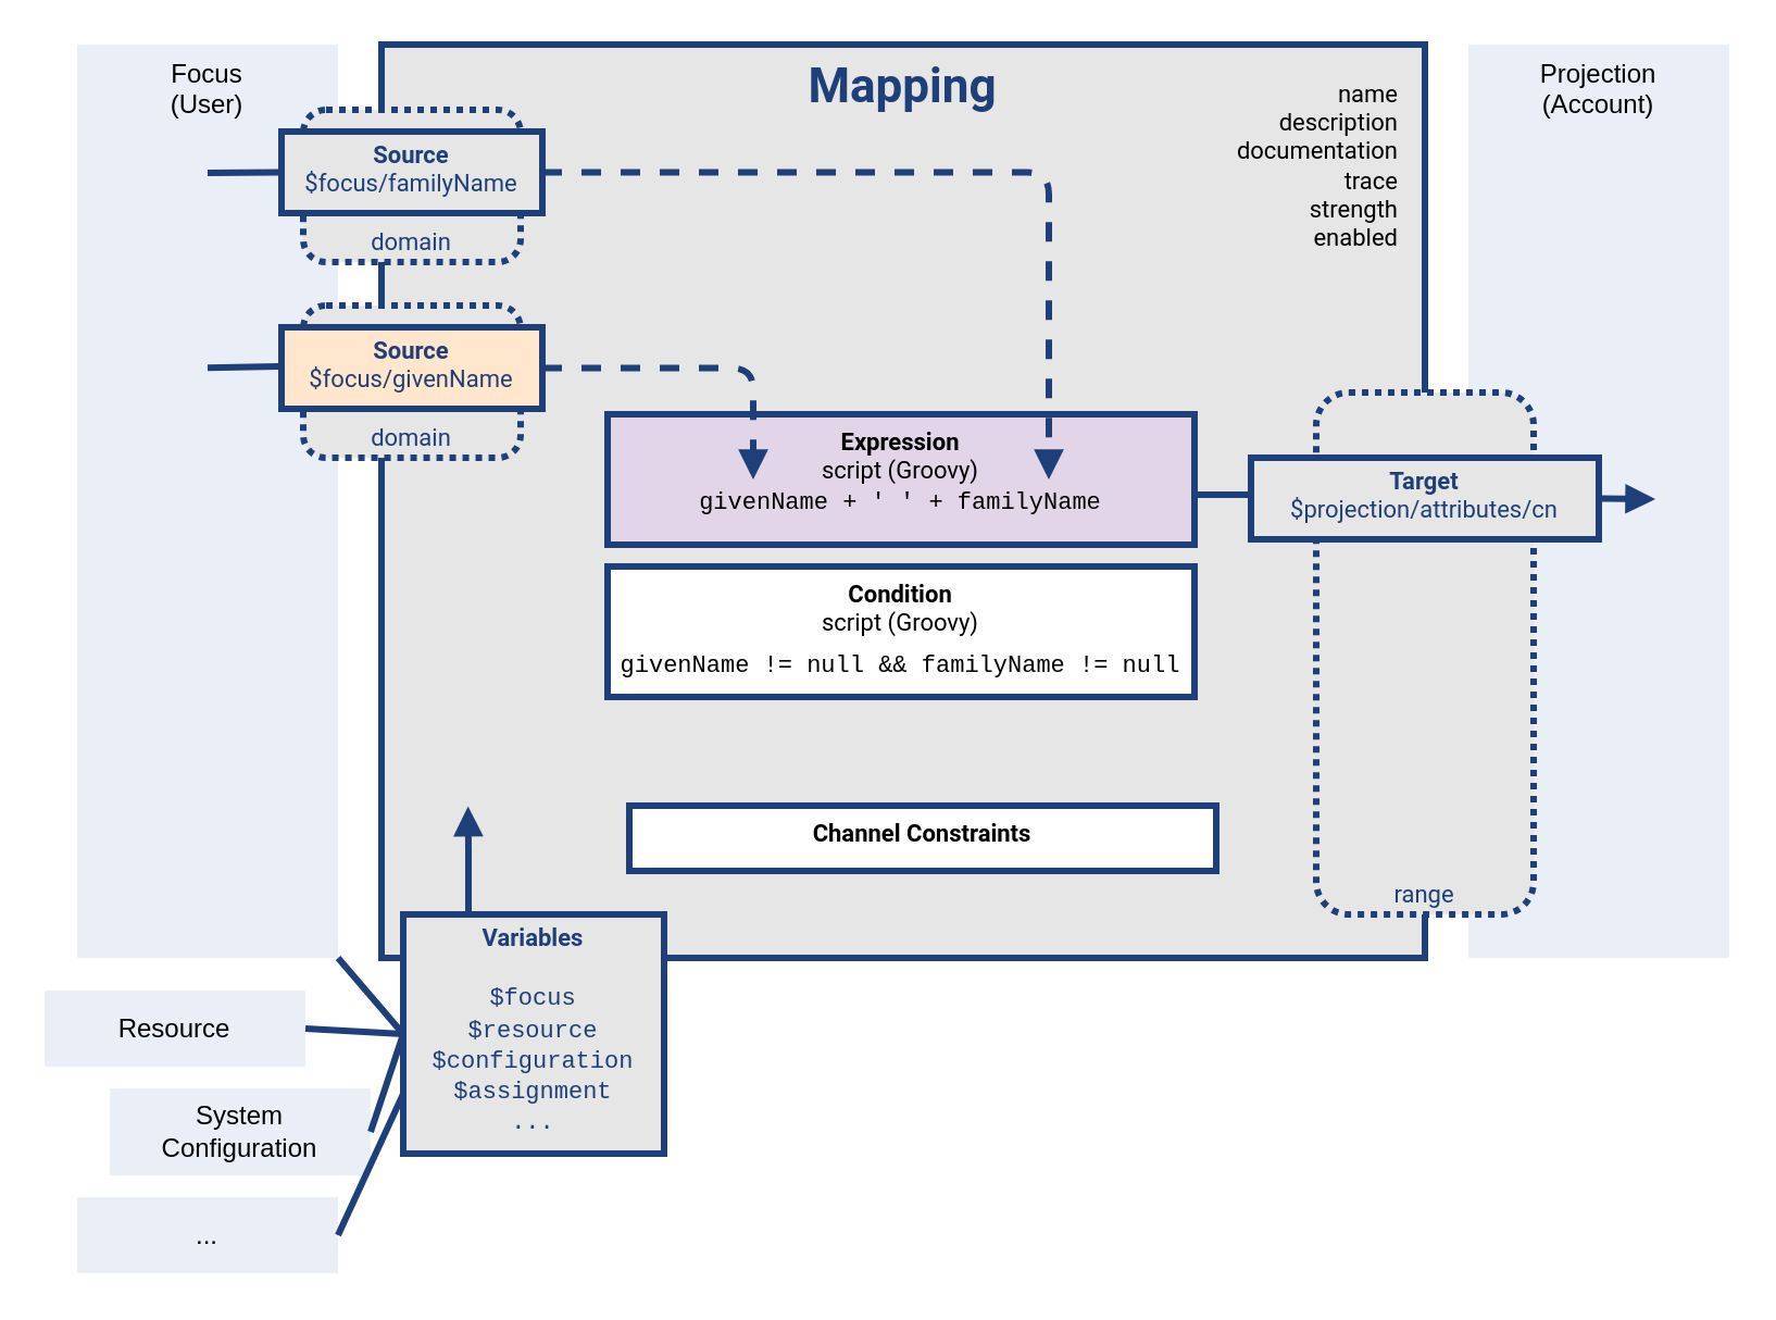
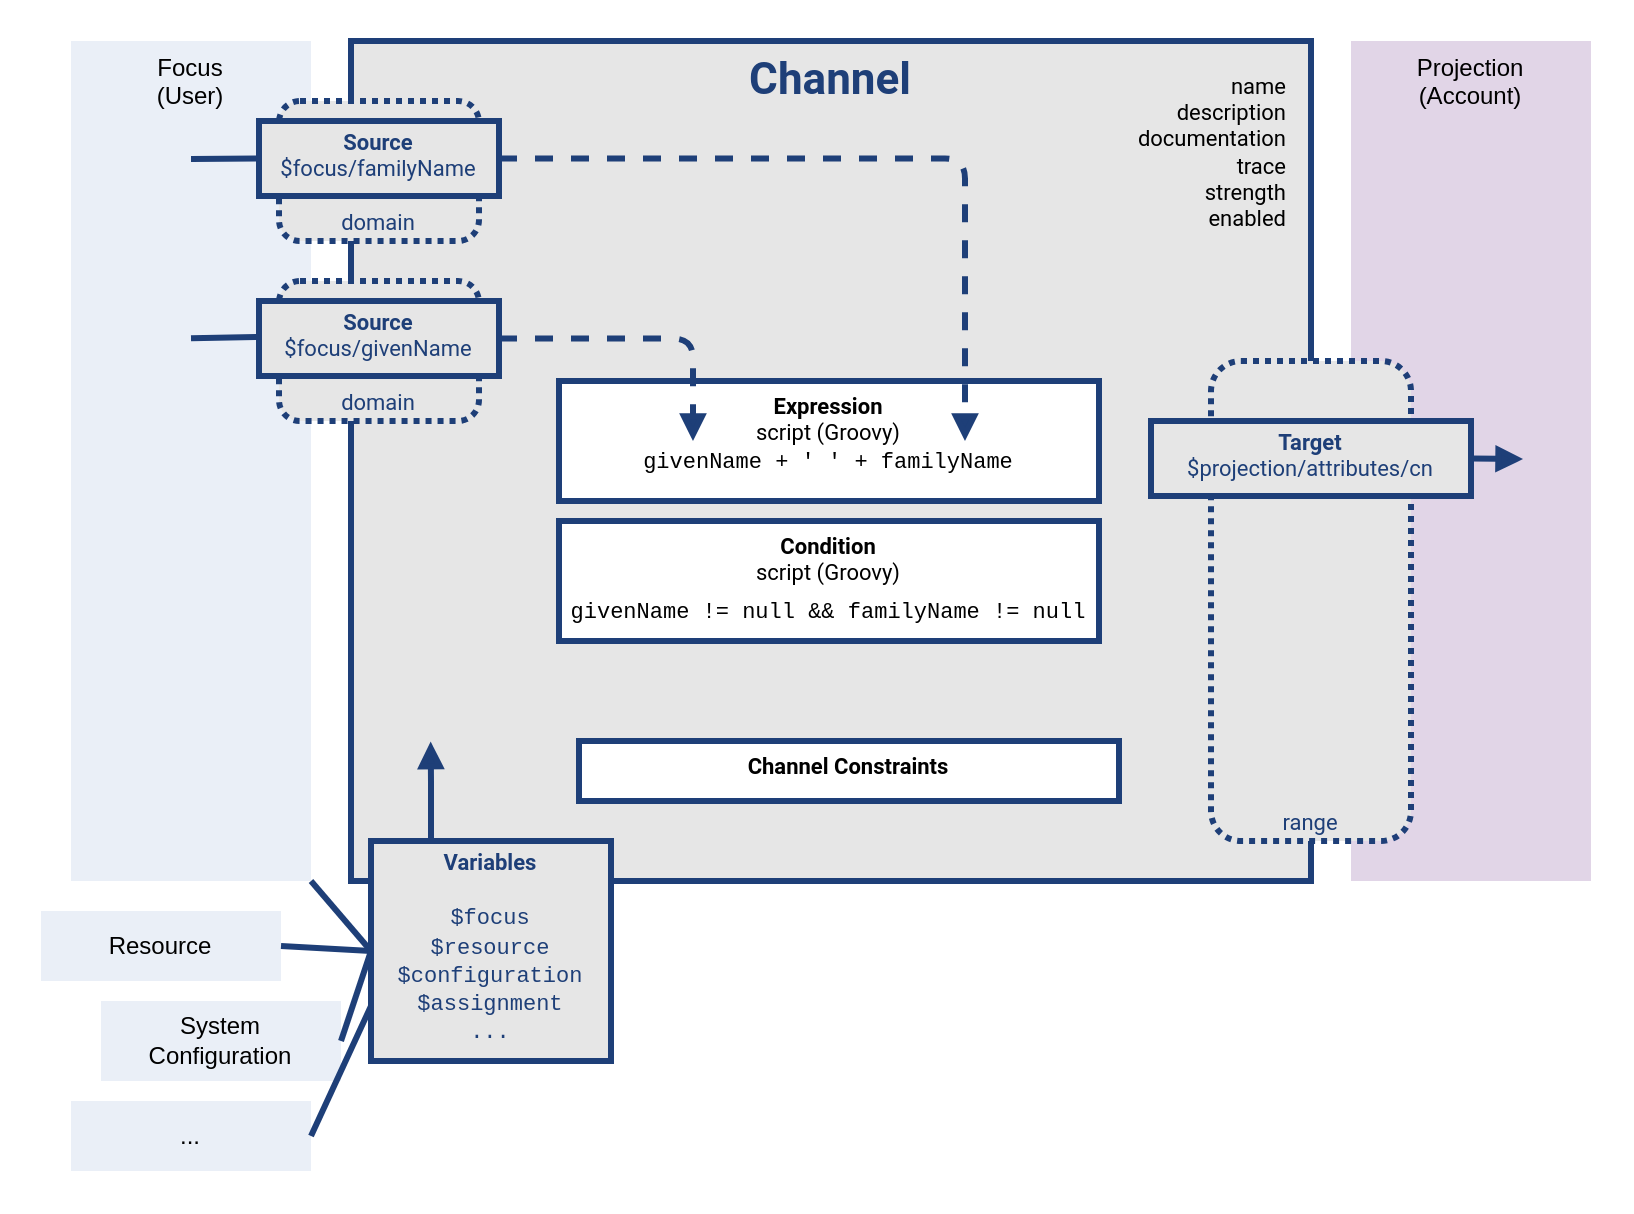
  <mxCell id="0" />
  <mxCell id="1" parent="0" />
- <mxCell id="2" value="Projection&lt;br&gt;(Account)" style="rounded=0;whiteSpace=wrap;html=1;strokeWidth=2;perimeterSpacing=0;glass=0;strokeColor=none;fillColor=#EAEFF7;verticalAlign=top;" vertex="1" parent="1"><mxGeometry x="675" y="20" width="120" height="420" as="geometry" /></mxCell>
+ <mxCell id="2" value="Projection&lt;br&gt;(Account)" style="rounded=0;whiteSpace=wrap;html=1;strokeWidth=2;perimeterSpacing=0;glass=0;strokeColor=none;fillColor=#e1d5e7;verticalAlign=top;" vertex="1" parent="1"><mxGeometry x="675" y="20" width="120" height="420" as="geometry" /></mxCell>
  <mxCell id="3" value="Focus&lt;br&gt;(User)" style="rounded=0;whiteSpace=wrap;html=1;strokeWidth=2;perimeterSpacing=0;glass=0;strokeColor=none;fillColor=#EAEFF7;verticalAlign=top;" vertex="1" parent="1"><mxGeometry x="35" y="20" width="120" height="420" as="geometry" /></mxCell>
- <mxCell id="4" value="&lt;font color=&quot;#1e3f78&quot; style=&quot;font-size: 22px&quot;&gt;Mapping&lt;/font&gt;" style="rounded=0;whiteSpace=wrap;html=1;strokeWidth=3;perimeterSpacing=0;glass=0;strokeColor=#1E3F78;fontFamily=Roboto;fontSource=https%3A%2F%2Ffonts.googleapis.com%2Fcss%3Ffamily%3DRoboto;fontColor=#FFFFFF;fontSize=11;fontStyle=1;spacing=2;verticalAlign=top;fillColor=#E6E6E6;" parent="1" vertex="1"><mxGeometry x="175" y="20" width="480" height="420" as="geometry" /></mxCell>
+ <mxCell id="4" value="&lt;font color=&quot;#1e3f78&quot; style=&quot;font-size: 22px&quot;&gt;Channel&lt;/font&gt;" style="rounded=0;whiteSpace=wrap;html=1;strokeWidth=3;perimeterSpacing=0;glass=0;strokeColor=#1E3F78;fontFamily=Roboto;fontSource=https%3A%2F%2Ffonts.googleapis.com%2Fcss%3Ffamily%3DRoboto;fontColor=#FFFFFF;fontSize=11;fontStyle=1;spacing=2;verticalAlign=top;fillColor=#E6E6E6;" parent="1" vertex="1"><mxGeometry x="175" y="20" width="480" height="420" as="geometry" /></mxCell>
  <mxCell id="5" value="&lt;font color=&quot;#1e3f78&quot;&gt;&lt;span style=&quot;font-weight: 400&quot;&gt;domain&lt;/span&gt;&lt;/font&gt;" style="rounded=1;whiteSpace=wrap;html=1;strokeWidth=3;perimeterSpacing=0;glass=0;strokeColor=#1E3F78;fontFamily=Roboto;fontSource=https%3A%2F%2Ffonts.googleapis.com%2Fcss%3Ffamily%3DRoboto;fontColor=#FFFFFF;fontSize=11;fontStyle=1;spacing=2;verticalAlign=bottom;fillColor=#E6E6E6;dashed=1;dashPattern=1 1;" parent="1" vertex="1"><mxGeometry x="139" y="140" width="100" height="70" as="geometry" /></mxCell>
- <mxCell id="6" value="&lt;font color=&quot;#1e3f78&quot;&gt;Source&lt;br&gt;&lt;span style=&quot;font-weight: 400&quot;&gt;$focus/givenName&lt;/span&gt;&lt;br&gt;&lt;/font&gt;" style="rounded=0;whiteSpace=wrap;html=1;strokeWidth=3;perimeterSpacing=0;glass=0;strokeColor=#1E3F78;fontFamily=Roboto;fontSource=https%3A%2F%2Ffonts.googleapis.com%2Fcss%3Ffamily%3DRoboto;fontColor=#FFFFFF;fontSize=11;fontStyle=1;spacing=0;verticalAlign=top;fillColor=#ffe6cc;" vertex="1" parent="1"><mxGeometry x="129" y="150" width="120" height="37.5" as="geometry" /></mxCell>
- <mxCell id="7" value="Expression&lt;br&gt;&lt;span style=&quot;font-weight: normal&quot;&gt;script (Groovy)&lt;br&gt;&lt;/span&gt;&lt;br&gt;" style="rounded=0;whiteSpace=wrap;html=1;strokeWidth=3;perimeterSpacing=0;glass=0;fontFamily=Roboto;fontSource=https%3A%2F%2Ffonts.googleapis.com%2Fcss%3Ffamily%3DRoboto;fontSize=11;fontStyle=1;spacing=2;strokeColor=#1E3F78;verticalAlign=top;fillColor=#e1d5e7;" parent="1" vertex="1"><mxGeometry x="279" y="190" width="270" height="60" as="geometry" /></mxCell>
+ <mxCell id="6" value="&lt;font color=&quot;#1e3f78&quot;&gt;Source&lt;br&gt;&lt;span style=&quot;font-weight: 400&quot;&gt;$focus/givenName&lt;/span&gt;&lt;br&gt;&lt;/font&gt;" style="rounded=0;whiteSpace=wrap;html=1;strokeWidth=3;perimeterSpacing=0;glass=0;strokeColor=#1E3F78;fontFamily=Roboto;fontSource=https%3A%2F%2Ffonts.googleapis.com%2Fcss%3Ffamily%3DRoboto;fontColor=#FFFFFF;fontSize=11;fontStyle=1;spacing=0;verticalAlign=top;fillColor=#E6E6E6;" vertex="1" parent="1"><mxGeometry x="129" y="150" width="120" height="37.5" as="geometry" /></mxCell>
+ <mxCell id="7" value="Expression&lt;br&gt;&lt;span style=&quot;font-weight: normal&quot;&gt;script (Groovy)&lt;br&gt;&lt;/span&gt;&lt;br&gt;" style="rounded=0;whiteSpace=wrap;html=1;strokeWidth=3;perimeterSpacing=0;glass=0;fontFamily=Roboto;fontSource=https%3A%2F%2Ffonts.googleapis.com%2Fcss%3Ffamily%3DRoboto;fontSize=11;fontStyle=1;spacing=2;strokeColor=#1E3F78;verticalAlign=top;" parent="1" vertex="1"><mxGeometry x="279" y="190" width="270" height="60" as="geometry" /></mxCell>
  <mxCell id="8" value="" style="edgeStyle=elbowEdgeStyle;elbow=horizontal;endArrow=block;html=1;fontFamily=Roboto;fontSource=https%3A%2F%2Ffonts.googleapis.com%2Fcss2%3Ffamily%3DRoboto%3Aital%2Cwght%401%2C300%26display%3Dswapp;fontSize=9;fontColor=#FFFFFF;strokeColor=#1E3F78;strokeWidth=3;endFill=1;entryX=0.75;entryY=0;entryDx=0;entryDy=0;exitX=1;exitY=0.5;exitDx=0;exitDy=0;dashed=1;" parent="1" source="12" target="9" edge="1"><mxGeometry width="50" height="50" relative="1" as="geometry"><mxPoint x="403" y="385.25" as="sourcePoint" /><mxPoint x="359" y="430" as="targetPoint" /><Array as="points"><mxPoint x="482" y="160" /></Array></mxGeometry></mxCell>
  <mxCell id="9" value="&lt;span style=&quot;font-size: 11px&quot;&gt;givenName + ' ' + familyName&lt;/span&gt;" style="rounded=0;whiteSpace=wrap;html=1;dashed=1;dashPattern=1 1;fontFamily=Courier New;fontSize=14;fillColor=none;strokeColor=none;" vertex="1" parent="1"><mxGeometry x="279" y="220" width="270" height="20" as="geometry" /></mxCell>
  <mxCell id="10" value="" style="edgeStyle=elbowEdgeStyle;elbow=horizontal;endArrow=block;html=1;fontFamily=Roboto;fontSource=https%3A%2F%2Ffonts.googleapis.com%2Fcss2%3Ffamily%3DRoboto%3Aital%2Cwght%401%2C300%26display%3Dswapp;fontSize=9;fontColor=#FFFFFF;strokeColor=#1E3F78;strokeWidth=3;endFill=1;exitX=1;exitY=0.5;exitDx=0;exitDy=0;entryX=0.25;entryY=0;entryDx=0;entryDy=0;dashed=1;" parent="1" source="6" target="9" edge="1"><mxGeometry width="50" height="50" relative="1" as="geometry"><mxPoint x="403" y="482.75" as="sourcePoint" /><mxPoint x="199" y="171.25" as="targetPoint" /><Array as="points"><mxPoint x="346" y="200" /></Array></mxGeometry></mxCell>
  <mxCell id="11" value="&lt;font color=&quot;#1e3f78&quot;&gt;&lt;span style=&quot;font-weight: 400&quot;&gt;domain&lt;/span&gt;&lt;/font&gt;" style="rounded=1;whiteSpace=wrap;html=1;strokeWidth=3;perimeterSpacing=0;glass=0;strokeColor=#1E3F78;fontFamily=Roboto;fontSource=https%3A%2F%2Ffonts.googleapis.com%2Fcss%3Ffamily%3DRoboto;fontColor=#FFFFFF;fontSize=11;fontStyle=1;spacing=2;verticalAlign=bottom;fillColor=#E6E6E6;dashed=1;dashPattern=1 1;" vertex="1" parent="1"><mxGeometry x="139" y="50" width="100" height="70" as="geometry" /></mxCell>
  <mxCell id="12" value="&lt;font color=&quot;#1e3f78&quot;&gt;Source&lt;br&gt;&lt;span style=&quot;font-weight: 400&quot;&gt;$focus/familyName&lt;/span&gt;&lt;br&gt;&lt;/font&gt;" style="rounded=0;whiteSpace=wrap;html=1;strokeWidth=3;perimeterSpacing=0;glass=0;strokeColor=#1E3F78;fontFamily=Roboto;fontSource=https%3A%2F%2Ffonts.googleapis.com%2Fcss%3Ffamily%3DRoboto;fontColor=#FFFFFF;fontSize=11;fontStyle=1;spacing=0;verticalAlign=top;fillColor=#E6E6E6;" parent="1" vertex="1"><mxGeometry x="129" y="60" width="120" height="37.5" as="geometry" /></mxCell>
  <mxCell id="13" value="Condition&lt;br&gt;&lt;span style=&quot;font-weight: normal&quot;&gt;script (Groovy)&lt;br&gt;&lt;/span&gt;" style="rounded=0;whiteSpace=wrap;html=1;strokeWidth=3;perimeterSpacing=0;glass=0;fontFamily=Roboto;fontSource=https%3A%2F%2Ffonts.googleapis.com%2Fcss%3Ffamily%3DRoboto;fontSize=11;fontStyle=1;spacing=2;strokeColor=#1E3F78;verticalAlign=top;" vertex="1" parent="1"><mxGeometry x="279" y="260" width="270" height="60" as="geometry" /></mxCell>
  <mxCell id="14" value="&lt;span style=&quot;font-size: 11px&quot;&gt;givenName != null &amp;amp;&amp;amp; familyName != null&lt;/span&gt;" style="rounded=0;whiteSpace=wrap;html=1;dashed=1;dashPattern=1 1;fontFamily=Courier New;fontSize=14;fillColor=none;strokeColor=none;" vertex="1" parent="1"><mxGeometry x="279" y="300" width="270" height="10" as="geometry" /></mxCell>
  <mxCell id="15" value="&lt;font color=&quot;#1e3f78&quot;&gt;&lt;span style=&quot;font-weight: 400&quot;&gt;range&lt;/span&gt;&lt;/font&gt;" style="rounded=1;whiteSpace=wrap;html=1;strokeWidth=3;perimeterSpacing=0;glass=0;strokeColor=#1E3F78;fontFamily=Roboto;fontSource=https%3A%2F%2Ffonts.googleapis.com%2Fcss%3Ffamily%3DRoboto;fontColor=#FFFFFF;fontSize=11;fontStyle=1;spacing=2;verticalAlign=bottom;fillColor=#E6E6E6;dashed=1;dashPattern=1 1;" vertex="1" parent="1"><mxGeometry x="605" y="180" width="100" height="240" as="geometry" /></mxCell>
  <mxCell id="16" value="&lt;font color=&quot;#1e3f78&quot;&gt;Target&lt;br&gt;&lt;span style=&quot;font-weight: 400&quot;&gt;$projection/attributes/cn&lt;/span&gt;&lt;br&gt;&lt;/font&gt;" style="rounded=0;whiteSpace=wrap;html=1;strokeWidth=3;perimeterSpacing=0;glass=0;strokeColor=#1E3F78;fontFamily=Roboto;fontSource=https%3A%2F%2Ffonts.googleapis.com%2Fcss%3Ffamily%3DRoboto;fontColor=#FFFFFF;fontSize=11;fontStyle=1;spacing=0;verticalAlign=top;fillColor=#E6E6E6;" vertex="1" parent="1"><mxGeometry x="575" y="210" width="160" height="37.5" as="geometry" /></mxCell>
- <mxCell id="17" value="" style="endArrow=none;html=1;strokeWidth=3;strokeColor=#1E3F78;rounded=0;fontFamily=Courier New;fontSize=14;fontColor=#000000;exitX=0;exitY=0.5;exitDx=0;exitDy=0;entryX=1;entryY=0.25;entryDx=0;entryDy=0;edgeStyle=elbowEdgeStyle;elbow=vertical;endSize=6;jumpSize=6;" edge="1" parent="1" source="16" target="9"><mxGeometry width="50" height="50" relative="1" as="geometry"><mxPoint x="359" y="240" as="sourcePoint" /><mxPoint x="409" y="190" as="targetPoint" /></mxGeometry></mxCell>
  <mxCell id="18" value="" style="edgeStyle=elbowEdgeStyle;elbow=vertical;endArrow=block;html=1;fontFamily=Roboto;fontSource=https%3A%2F%2Ffonts.googleapis.com%2Fcss2%3Ffamily%3DRoboto%3Aital%2Cwght%401%2C300%26display%3Dswapp;fontSize=9;fontColor=#FFFFFF;strokeColor=#1E3F78;strokeWidth=3;endFill=1;rounded=0;endSize=6;jumpSize=6;exitX=1;exitY=0.5;exitDx=0;exitDy=0;" edge="1" parent="1" source="16"><mxGeometry width="50" height="50" relative="1" as="geometry"><mxPoint x="761" y="235" as="sourcePoint" /><mxPoint x="761" y="229" as="targetPoint" /><Array as="points"><mxPoint x="771" y="229" /></Array></mxGeometry></mxCell>
  <mxCell id="19" value="" style="endArrow=none;html=1;strokeWidth=3;strokeColor=#1E3F78;rounded=0;fontFamily=Roboto;fontSource=https%3A%2F%2Ffonts.googleapis.com%2Fcss%3Ffamily%3DRoboto;fontSize=11;fontColor=#000000;endSize=6;elbow=vertical;jumpSize=6;entryX=0;entryY=0.5;entryDx=0;entryDy=0;" edge="1" parent="1" target="12"><mxGeometry width="50" height="50" relative="1" as="geometry"><mxPoint x="95" y="79" as="sourcePoint" /><mxPoint x="545" y="250" as="targetPoint" /></mxGeometry></mxCell>
  <mxCell id="20" value="" style="endArrow=none;html=1;strokeWidth=3;strokeColor=#1E3F78;rounded=0;fontFamily=Roboto;fontSource=https%3A%2F%2Ffonts.googleapis.com%2Fcss%3Ffamily%3DRoboto;fontSize=11;fontColor=#000000;endSize=6;elbow=vertical;jumpSize=6;" edge="1" parent="1"><mxGeometry width="50" height="50" relative="1" as="geometry"><mxPoint x="95" y="168.58" as="sourcePoint" /><mxPoint x="129" y="168" as="targetPoint" /></mxGeometry></mxCell>
  <mxCell id="21" value="Channel Constraints&lt;span style=&quot;font-weight: normal&quot;&gt;&lt;br&gt;&lt;/span&gt;" style="rounded=0;whiteSpace=wrap;html=1;strokeWidth=3;perimeterSpacing=0;glass=0;fontFamily=Roboto;fontSource=https%3A%2F%2Ffonts.googleapis.com%2Fcss%3Ffamily%3DRoboto;fontSize=11;fontStyle=1;spacing=2;strokeColor=#1E3F78;verticalAlign=top;" vertex="1" parent="1"><mxGeometry x="289" y="370" width="270" height="30" as="geometry" /></mxCell>
  <mxCell id="22" value="&lt;font color=&quot;#1e3f78&quot;&gt;Variables&lt;br&gt;&lt;font face=&quot;Courier New&quot; style=&quot;font-weight: normal&quot;&gt;&lt;br&gt;$focus&lt;br&gt;$resource&lt;br&gt;$configuration&lt;br&gt;$assignment&lt;br&gt;...&lt;/font&gt;&lt;br&gt;&lt;/font&gt;" style="rounded=0;whiteSpace=wrap;html=1;strokeWidth=3;perimeterSpacing=0;glass=0;strokeColor=#1E3F78;fontFamily=Roboto;fontSource=https%3A%2F%2Ffonts.googleapis.com%2Fcss%3Ffamily%3DRoboto;fontColor=#FFFFFF;fontSize=11;fontStyle=1;spacing=0;verticalAlign=top;fillColor=#E6E6E6;" vertex="1" parent="1"><mxGeometry x="185" y="420" width="120" height="110" as="geometry" /></mxCell>
  <mxCell id="23" value="Resource" style="rounded=0;whiteSpace=wrap;html=1;strokeWidth=2;perimeterSpacing=0;glass=0;strokeColor=none;fillColor=#EAEFF7;verticalAlign=middle;" vertex="1" parent="1"><mxGeometry x="20" y="455" width="120" height="35" as="geometry" /></mxCell>
  <mxCell id="24" value="System&lt;br&gt;Configuration" style="rounded=0;whiteSpace=wrap;html=1;strokeWidth=2;perimeterSpacing=0;glass=0;strokeColor=none;fillColor=#EAEFF7;verticalAlign=middle;spacing=-1;" vertex="1" parent="1"><mxGeometry x="50" y="500" width="120" height="40" as="geometry" /></mxCell>
  <mxCell id="25" value="" style="endArrow=none;html=1;strokeWidth=3;strokeColor=#1E3F78;rounded=0;fontFamily=Roboto;fontSource=https%3A%2F%2Ffonts.googleapis.com%2Fcss%3Ffamily%3DRoboto;fontSize=11;fontColor=#000000;endSize=6;elbow=vertical;jumpSize=6;entryX=0;entryY=0.5;entryDx=0;entryDy=0;exitX=1;exitY=1;exitDx=0;exitDy=0;" edge="1" parent="1" source="3" target="22"><mxGeometry width="50" height="50" relative="1" as="geometry"><mxPoint x="155" y="435" as="sourcePoint" /><mxPoint x="139" y="178" as="targetPoint" /></mxGeometry></mxCell>
  <mxCell id="26" value="" style="endArrow=none;html=1;strokeWidth=3;strokeColor=#1E3F78;rounded=0;fontFamily=Roboto;fontSource=https%3A%2F%2Ffonts.googleapis.com%2Fcss%3Ffamily%3DRoboto;fontSize=11;fontColor=#000000;endSize=6;elbow=vertical;jumpSize=6;entryX=0;entryY=0.5;entryDx=0;entryDy=0;exitX=1;exitY=0.5;exitDx=0;exitDy=0;" edge="1" parent="1" source="23" target="22"><mxGeometry width="50" height="50" relative="1" as="geometry"><mxPoint x="165" y="440" as="sourcePoint" /><mxPoint x="195" y="452.5" as="targetPoint" /></mxGeometry></mxCell>
  <mxCell id="27" value="" style="endArrow=none;html=1;strokeWidth=3;strokeColor=#1E3F78;rounded=0;fontFamily=Roboto;fontSource=https%3A%2F%2Ffonts.googleapis.com%2Fcss%3Ffamily%3DRoboto;fontSize=11;fontColor=#000000;endSize=6;elbow=vertical;jumpSize=6;entryX=0;entryY=0.5;entryDx=0;entryDy=0;exitX=1;exitY=0.5;exitDx=0;exitDy=0;" edge="1" parent="1" source="24" target="22"><mxGeometry width="50" height="50" relative="1" as="geometry"><mxPoint x="175" y="450" as="sourcePoint" /><mxPoint x="205" y="462.5" as="targetPoint" /></mxGeometry></mxCell>
  <mxCell id="28" value="..." style="rounded=0;whiteSpace=wrap;html=1;strokeWidth=2;perimeterSpacing=0;glass=0;strokeColor=none;fillColor=#EAEFF7;verticalAlign=middle;" vertex="1" parent="1"><mxGeometry x="35" y="550" width="120" height="35" as="geometry" /></mxCell>
  <mxCell id="29" value="" style="endArrow=none;html=1;strokeWidth=3;strokeColor=#1E3F78;rounded=0;fontFamily=Roboto;fontSource=https%3A%2F%2Ffonts.googleapis.com%2Fcss%3Ffamily%3DRoboto;fontSize=11;fontColor=#000000;endSize=6;elbow=vertical;jumpSize=6;entryX=0;entryY=0.75;entryDx=0;entryDy=0;exitX=1;exitY=0.5;exitDx=0;exitDy=0;" edge="1" parent="1" source="28" target="22"><mxGeometry width="50" height="50" relative="1" as="geometry"><mxPoint x="165" y="530" as="sourcePoint" /><mxPoint x="195" y="512.5" as="targetPoint" /></mxGeometry></mxCell>
  <mxCell id="30" value="" style="edgeStyle=elbowEdgeStyle;elbow=vertical;endArrow=block;html=1;fontFamily=Roboto;fontSource=https%3A%2F%2Ffonts.googleapis.com%2Fcss2%3Ffamily%3DRoboto%3Aital%2Cwght%401%2C300%26display%3Dswapp;fontSize=9;fontColor=#FFFFFF;strokeColor=#1E3F78;strokeWidth=3;endFill=1;rounded=0;endSize=6;jumpSize=6;exitX=0.25;exitY=0;exitDx=0;exitDy=0;entryX=0.083;entryY=0.834;entryDx=0;entryDy=0;entryPerimeter=0;" edge="1" parent="1" source="22" target="4"><mxGeometry width="50" height="50" relative="1" as="geometry"><mxPoint x="213" y="370" as="sourcePoint" /><mxPoint x="239" y="370.25" as="targetPoint" /><Array as="points"><mxPoint x="225" y="390" /></Array></mxGeometry></mxCell>
  <mxCell id="31" value="name&#10;description&#10;documentation&#10;trace&#10;strength&#10;enabled&#10;&#10;" style="text;whiteSpace=wrap;fontSize=11;fontFamily=Roboto;fontColor=#000000;fontSource=https%3A%2F%2Ffonts.googleapis.com%2Fcss%3Ffamily%3DRoboto;align=right;" vertex="1" parent="1"><mxGeometry x="565" y="30" width="80" height="90" as="geometry" /></mxCell>
